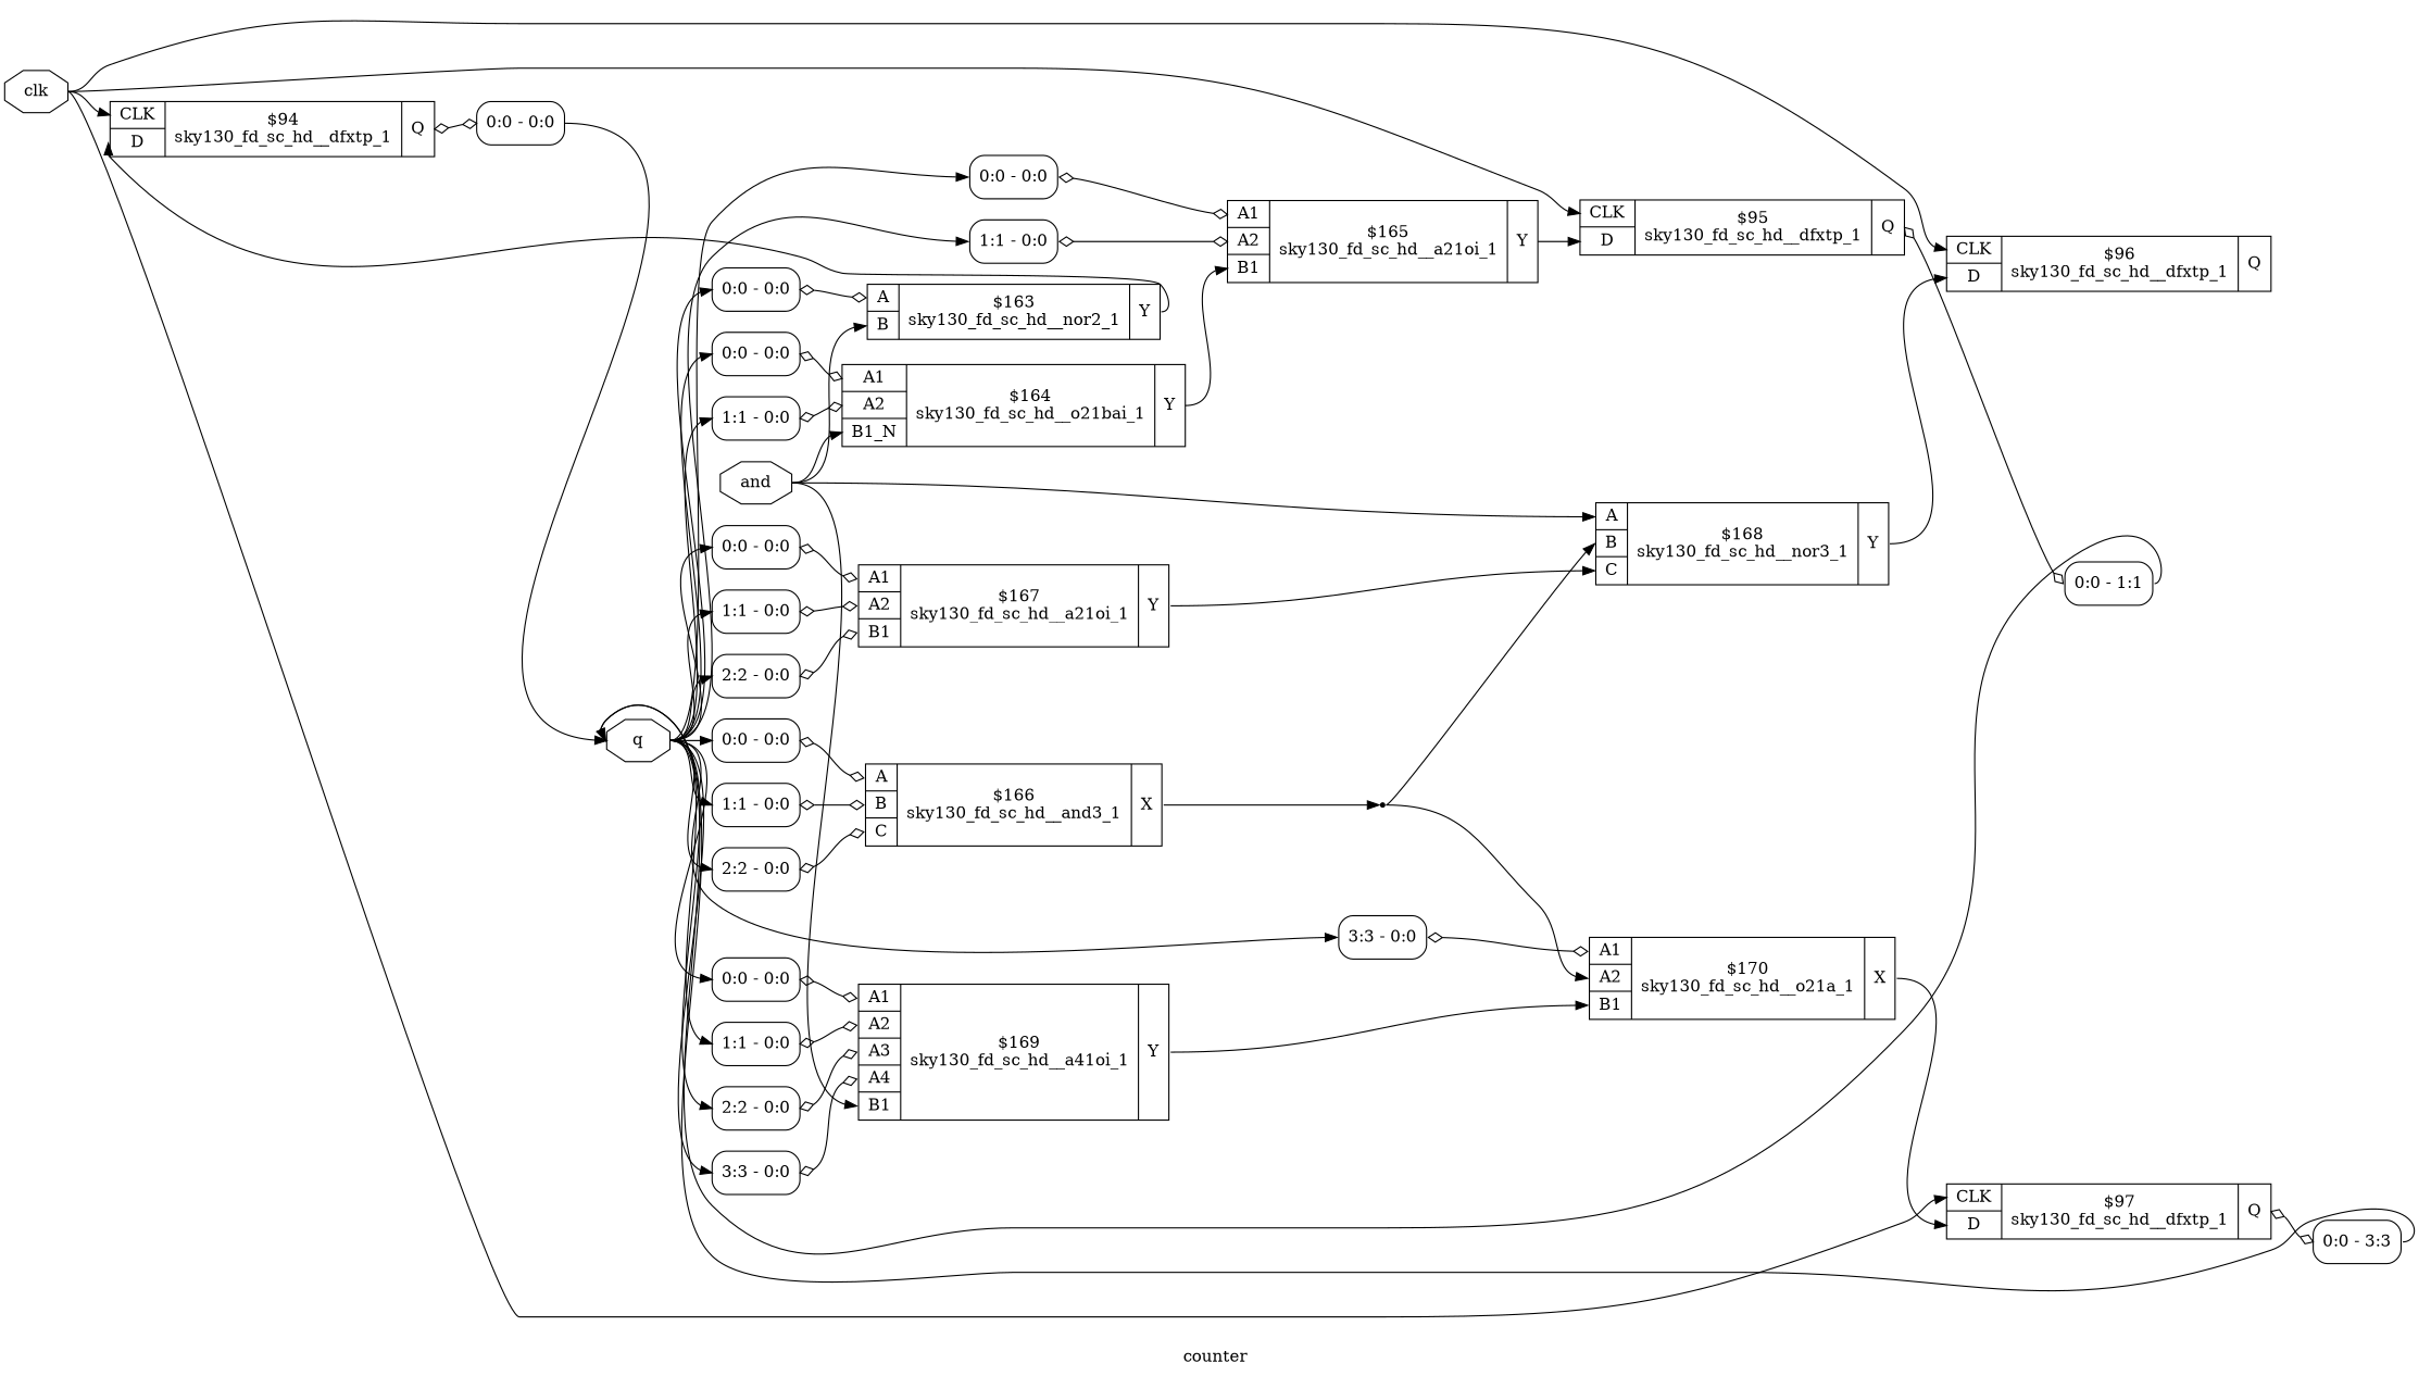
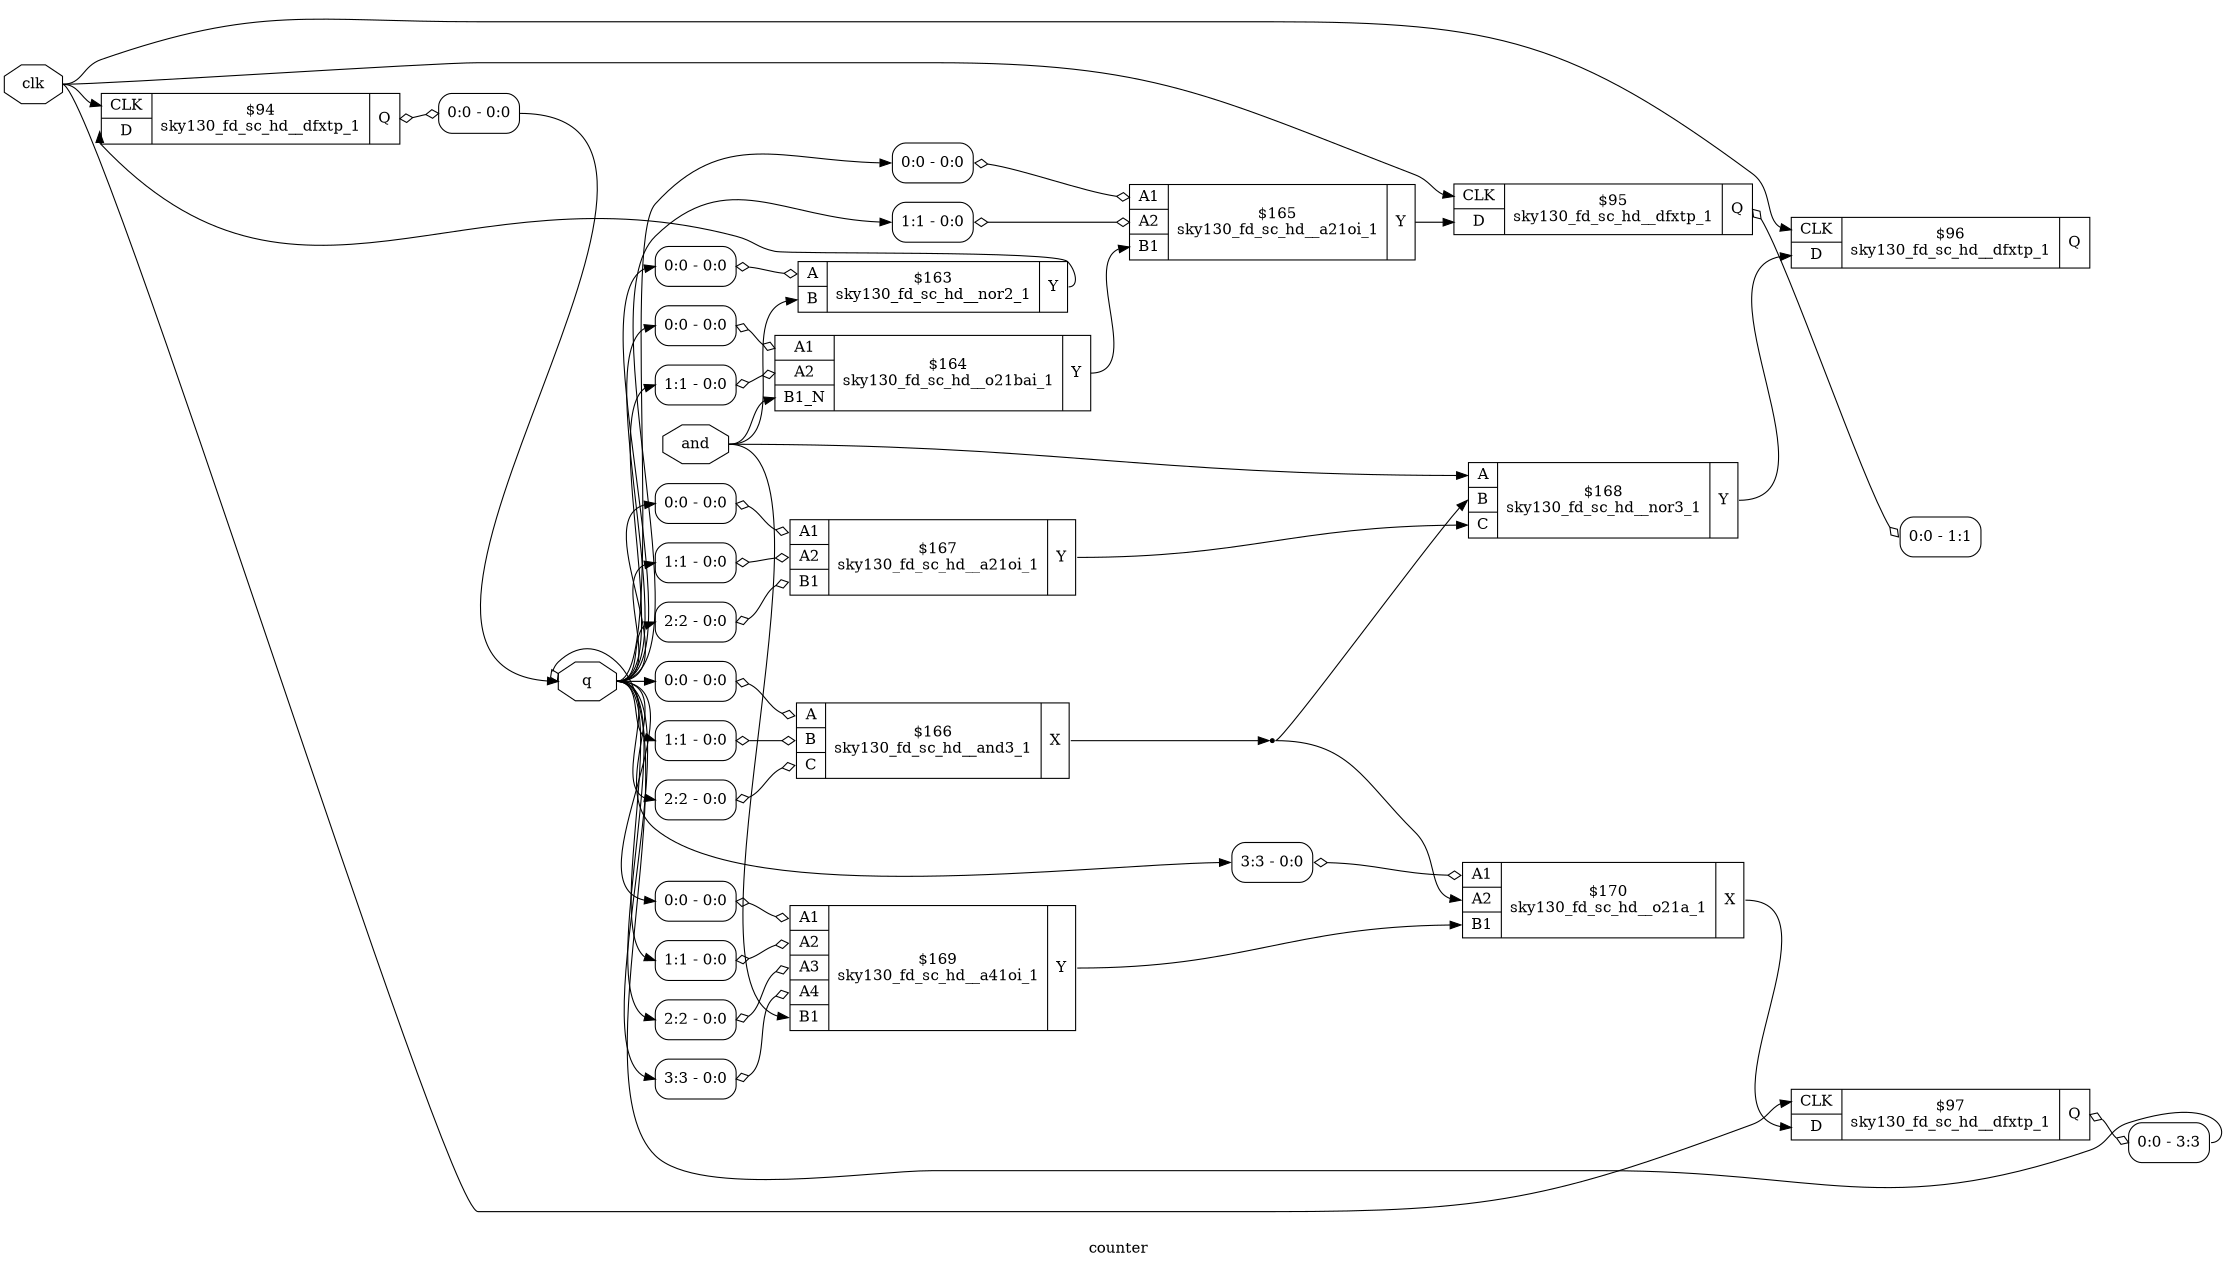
  digraph {
    label=counter
    rankdir=LR
    remincross=true
    node [color=black fontcolor=black shape=record style=rounded]
    edge [color=black fontcolor=black headport="s0:w" tailport=e]
    n9 [label=clk shape=octagon style=""]
    c34 [label="{{<p31> CLK|<p32> D}|$94\nsky130_fd_sc_hd__dfxtp_1|{<p33> Q}}" color="" fontcolor="" style=""]
    c35 [label="{{<p31> CLK|<p32> D}|$95\nsky130_fd_sc_hd__dfxtp_1|{<p33> Q}}" color="" fontcolor="" style=""]
    c36 [label="{{<p31> CLK|<p32> D}|$96\nsky130_fd_sc_hd__dfxtp_1|{<p33> Q}}" color="" fontcolor="" style=""]
    c37 [label="{{<p31> CLK|<p32> D}|$97\nsky130_fd_sc_hd__dfxtp_1|{<p33> Q}}" color="" fontcolor="" style=""]
    x16 [label="<s0> 0:0 - 0:0 "]
    x17 [label="<s0> 0:0 - 1:1 "]
    x19 [label="<s0> 0:0 - 3:3 "]
    n10 [label=q shape=octagon style=""]
    x0 [label="<s0> 0:0 - 0:0 "]
    x1 [label="<s0> 0:0 - 0:0 "]
    x2 [label="<s0> 1:1 - 0:0 "]
    x3 [label="<s0> 0:0 - 0:0 "]
    x4 [label="<s0> 1:1 - 0:0 "]
    x5 [label="<s0> 0:0 - 0:0 "]
    x6 [label="<s0> 1:1 - 0:0 "]
    x7 [label="<s0> 2:2 - 0:0 "]
    x8 [label="<s0> 0:0 - 0:0 "]
    x9 [label="<s0> 1:1 - 0:0 "]
    x10 [label="<s0> 2:2 - 0:0 "]
    x11 [label="<s0> 0:0 - 0:0 "]
    x12 [label="<s0> 1:1 - 0:0 "]
    x13 [label="<s0> 2:2 - 0:0 "]
    x14 [label="<s0> 3:3 - 0:0 "]
    x15 [label="<s0> 3:3 - 0:0 "]
    c15 [label="{{<p12> A|<p13> B}|$163\nsky130_fd_sc_hd__nor2_1|{<p14> Y}}" color="" fontcolor="" style=""]
    c19 [label="{{<p16> A1|<p17> A2|<p18> B1_N}|$164\nsky130_fd_sc_hd__o21bai_1|{<p14> Y}}" color="" fontcolor="" style=""]
    c21 [label="{{<p16> A1|<p17> A2|<p20> B1}|$165\nsky130_fd_sc_hd__a21oi_1|{<p14> Y}}" color="" fontcolor="" style=""]
    c24 [label="{{<p12> A|<p13> B|<p22> C}|$166\nsky130_fd_sc_hd__and3_1|{<p23> X}}" color="" fontcolor="" style=""]
    c25 [label="{{<p16> A1|<p17> A2|<p20> B1}|$167\nsky130_fd_sc_hd__a21oi_1|{<p14> Y}}" color="" fontcolor="" style=""]
    c29 [label="{{<p16> A1|<p17> A2|<p27> A3|<p28> A4|<p20> B1}|$169\nsky130_fd_sc_hd__a41oi_1|{<p14> Y}}" color="" fontcolor="" style=""]
    c30 [label="{{<p16> A1|<p17> A2|<p20> B1}|$170\nsky130_fd_sc_hd__o21a_1|{<p23> X}}" color="" fontcolor="" style=""]
    n11 [label=and shape=octagon style=""]
    c26 [label="{{<p12> A|<p13> B|<p22> C}|$168\nsky130_fd_sc_hd__nor3_1|{<p14> Y}}" color="" fontcolor="" style=""]
    n6 [shape=point color="" fontcolor="" style=""]
    n9 -> c34 [headport="p31:w"]
    n9 -> c35 [headport="p31:w"]
    n9 -> c36 [headport="p31:w"]
    n9 -> c37 [headport="p31:w"]
    c34 -> x16 [arrowhead=odiamond arrowtail=odiamond dir=both headport=w tailport="p33:e"]
    c35 -> x17 [arrowhead=odiamond arrowtail=odiamond dir=both headport=w tailport="p33:e"]
    c37 -> x19 [arrowhead=odiamond arrowtail=odiamond dir=both headport=w tailport="p33:e"]
    x16 -> n10 [headport=w tailport="s0:e"]
-   x17 -> n10 [headport=w tailport="s0:e"]
-   x19 -> n10 [headport=w tailport="s0:e"]
+   x19 -> n10 [headport=w tailport="s0:e" arrowhead=odiamond]
    n10 -> x0
    n10 -> x1
    n10 -> x2
    n10 -> x3
    n10 -> x4
    n10 -> x5
    n10 -> x6
    n10 -> x7
    n10 -> x8
    n10 -> x9
    n10 -> x10
    n10 -> x11
    n10 -> x12
    n10 -> x13
    n10 -> x14
    n10 -> x15
    x0 -> c15 [arrowhead=odiamond arrowtail=odiamond dir=both headport="p12:w"]
    x1 -> c19 [arrowhead=odiamond arrowtail=odiamond dir=both headport="p16:w"]
    x2 -> c19 [arrowhead=odiamond arrowtail=odiamond dir=both headport="p17:w"]
    x3 -> c21 [arrowhead=odiamond arrowtail=odiamond dir=both headport="p16:w"]
    x4 -> c21 [arrowhead=odiamond arrowtail=odiamond dir=both headport="p17:w"]
    x5 -> c24 [arrowhead=odiamond arrowtail=odiamond dir=both headport="p12:w"]
    x6 -> c24 [arrowhead=odiamond arrowtail=odiamond dir=both headport="p13:w"]
    x7 -> c24 [arrowhead=odiamond arrowtail=odiamond dir=both headport="p22:w"]
    x8 -> c25 [arrowhead=odiamond arrowtail=odiamond dir=both headport="p16:w"]
    x9 -> c25 [arrowhead=odiamond arrowtail=odiamond dir=both headport="p17:w"]
    x10 -> c25 [arrowhead=odiamond arrowtail=odiamond dir=both headport="p20:w"]
    x11 -> c29 [arrowhead=odiamond arrowtail=odiamond dir=both headport="p16:w"]
    x12 -> c29 [arrowhead=odiamond arrowtail=odiamond dir=both headport="p17:w"]
    x13 -> c29 [arrowhead=odiamond arrowtail=odiamond dir=both headport="p27:w"]
    x14 -> c29 [arrowhead=odiamond arrowtail=odiamond dir=both headport="p28:w"]
    x15 -> c30 [arrowhead=odiamond arrowtail=odiamond dir=both headport="p16:w"]
    c15 -> c34 [headport="p32:w" tailport="p14:e"]
    c19 -> c21 [headport="p20:w" tailport="p14:e"]
    c21 -> c35 [headport="p32:w" tailport="p14:e"]
    c24 -> n6 [headport=w tailport="p23:e"]
    c25 -> c26 [headport="p22:w" tailport="p14:e"]
    c29 -> c30 [headport="p20:w" tailport="p14:e"]
    c30 -> c37 [headport="p32:w" tailport="p23:e"]
    n11 -> c15 [headport="p13:w"]
    n11 -> c19 [headport="p18:w"]
    n11 -> c29 [headport="p20:w"]
    n11 -> c26 [headport="p12:w"]
    c26 -> c36 [headport="p32:w" tailport="p14:e"]
    n6 -> c30 [headport="p17:w"]
    n6 -> c26 [headport="p13:w"]
  }
